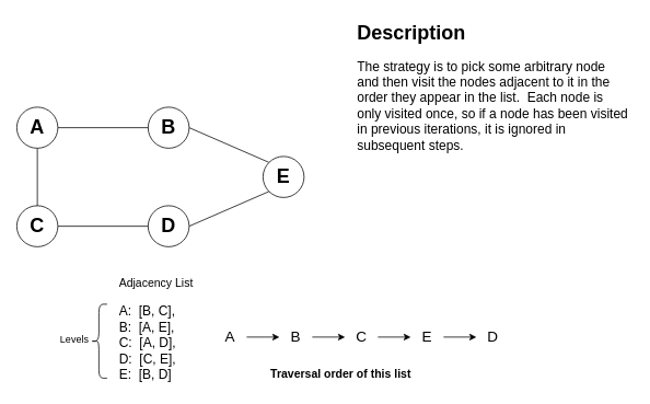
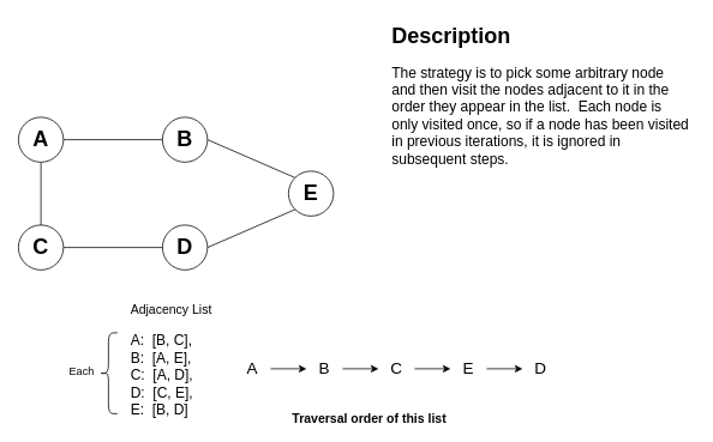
  <mxCell id="0" />
  <mxCell id="1" parent="0" />
  <mxCell id="2" style="rounded=0;orthogonalLoop=1;jettySize=auto;html=1;exitX=1;exitY=0.5;exitDx=0;exitDy=0;entryX=0;entryY=1;entryDx=0;entryDy=0;endArrow=none;endFill=0;" parent="1" source="3" target="11" edge="1"><mxGeometry relative="1" as="geometry" /></mxCell>
  <mxCell id="3" value="&lt;font style=&quot;font-size: 24px;&quot;&gt;&lt;b&gt;D&lt;/b&gt;&lt;/font&gt;" style="ellipse;whiteSpace=wrap;html=1;aspect=fixed;" parent="1" vertex="1"><mxGeometry x="180" y="250" width="50" height="50" as="geometry" /></mxCell>
  <mxCell id="4" style="rounded=0;orthogonalLoop=1;jettySize=auto;html=1;exitX=1;exitY=0.5;exitDx=0;exitDy=0;entryX=0;entryY=0;entryDx=0;entryDy=0;endArrow=none;endFill=0;" parent="1" source="5" target="11" edge="1"><mxGeometry relative="1" as="geometry" /></mxCell>
  <mxCell id="5" value="&lt;font style=&quot;font-size: 24px;&quot;&gt;&lt;b&gt;B&lt;/b&gt;&lt;/font&gt;" style="ellipse;whiteSpace=wrap;html=1;aspect=fixed;" parent="1" vertex="1"><mxGeometry x="180" y="130" width="50" height="50" as="geometry" /></mxCell>
  <mxCell id="6" style="rounded=0;orthogonalLoop=1;jettySize=auto;html=1;exitX=1;exitY=0.5;exitDx=0;exitDy=0;entryX=0;entryY=0.5;entryDx=0;entryDy=0;endArrow=none;endFill=0;" parent="1" source="8" target="5" edge="1"><mxGeometry relative="1" as="geometry" /></mxCell>
  <mxCell id="7" style="rounded=0;orthogonalLoop=1;jettySize=auto;html=1;exitX=0.5;exitY=1;exitDx=0;exitDy=0;entryX=0.5;entryY=0;entryDx=0;entryDy=0;endArrow=none;endFill=0;" parent="1" source="8" target="10" edge="1"><mxGeometry relative="1" as="geometry" /></mxCell>
  <mxCell id="8" value="&lt;font style=&quot;font-size: 24px;&quot;&gt;&lt;b&gt;A&lt;/b&gt;&lt;/font&gt;" style="ellipse;whiteSpace=wrap;html=1;aspect=fixed;" parent="1" vertex="1"><mxGeometry x="20" y="130" width="50" height="50" as="geometry" /></mxCell>
  <mxCell id="9" style="rounded=0;orthogonalLoop=1;jettySize=auto;html=1;exitX=1;exitY=0.5;exitDx=0;exitDy=0;entryX=0;entryY=0.5;entryDx=0;entryDy=0;endArrow=none;endFill=0;" parent="1" source="10" target="3" edge="1"><mxGeometry relative="1" as="geometry" /></mxCell>
  <mxCell id="10" value="&lt;font style=&quot;font-size: 24px;&quot;&gt;&lt;b&gt;C&lt;/b&gt;&lt;/font&gt;" style="ellipse;whiteSpace=wrap;html=1;aspect=fixed;" parent="1" vertex="1"><mxGeometry x="20" y="250" width="50" height="50" as="geometry" /></mxCell>
  <mxCell id="11" value="&lt;font style=&quot;font-size: 24px;&quot;&gt;&lt;b&gt;E&lt;/b&gt;&lt;/font&gt;" style="ellipse;whiteSpace=wrap;html=1;aspect=fixed;" parent="1" vertex="1"><mxGeometry x="320" y="190" width="50" height="50" as="geometry" /></mxCell>
  <mxCell id="12" value="&lt;h1&gt;&lt;font style=&quot;font-size: 24px;&quot;&gt;Description&lt;/font&gt;&lt;/h1&gt;&lt;p&gt;&lt;font size=&quot;3&quot;&gt;The strategy is to pick some arbitrary node and then visit the nodes adjacent to it in the order they appear in the list.&amp;nbsp; Each node is only visited once, so if a node has been visited in previous iterations, it is ignored in subsequent steps.&lt;/font&gt;&lt;/p&gt;" style="text;html=1;strokeColor=none;fillColor=none;spacing=5;spacingTop=-20;whiteSpace=wrap;overflow=hidden;rounded=0;" parent="1" vertex="1"><mxGeometry x="430" y="20" width="340" height="180" as="geometry" /></mxCell>
  <mxCell id="13" value="&lt;font style=&quot;font-size: 14px;&quot;&gt;Adjacency List&lt;br&gt;&lt;br&gt;&lt;/font&gt;&lt;div style=&quot;text-align: left;&quot;&gt;&lt;font size=&quot;3&quot;&gt;A:&amp;nbsp; [B, C],&lt;/font&gt;&lt;/div&gt;&lt;div style=&quot;text-align: left;&quot;&gt;&lt;font size=&quot;3&quot;&gt;B:&amp;nbsp; [A, E],&lt;br&gt;&lt;/font&gt;&lt;/div&gt;&lt;div style=&quot;text-align: left;&quot;&gt;&lt;font size=&quot;3&quot;&gt;C:&amp;nbsp; [A, D],&lt;br&gt;&lt;/font&gt;&lt;/div&gt;&lt;div style=&quot;text-align: left;&quot;&gt;&lt;font size=&quot;3&quot;&gt;D:&amp;nbsp; [C, E],&lt;br&gt;&lt;/font&gt;&lt;/div&gt;&lt;div style=&quot;text-align: left;&quot;&gt;&lt;font size=&quot;3&quot;&gt;E:&amp;nbsp; [B, D]&lt;/font&gt;&lt;br&gt;&lt;/div&gt;" style="text;html=1;strokeColor=none;fillColor=none;align=center;verticalAlign=middle;whiteSpace=wrap;rounded=0;" parent="1" vertex="1"><mxGeometry x="130" y="330" width="120" height="140" as="geometry" /></mxCell>
  <mxCell id="14" style="edgeStyle=orthogonalEdgeStyle;rounded=0;orthogonalLoop=1;jettySize=auto;html=1;exitX=1;exitY=0.5;exitDx=0;exitDy=0;entryX=0;entryY=0.5;entryDx=0;entryDy=0;" parent="1" source="15" target="17" edge="1"><mxGeometry relative="1" as="geometry" /></mxCell>
  <mxCell id="15" value="&lt;font style=&quot;font-size: 18px;&quot;&gt;A&lt;/font&gt;" style="text;html=1;strokeColor=none;fillColor=none;align=center;verticalAlign=middle;whiteSpace=wrap;rounded=0;" parent="1" vertex="1"><mxGeometry x="260" y="390" width="40" height="40" as="geometry" /></mxCell>
  <mxCell id="16" style="edgeStyle=orthogonalEdgeStyle;rounded=0;orthogonalLoop=1;jettySize=auto;html=1;exitX=1;exitY=0.5;exitDx=0;exitDy=0;entryX=0;entryY=0.5;entryDx=0;entryDy=0;" parent="1" source="17" target="19" edge="1"><mxGeometry relative="1" as="geometry" /></mxCell>
  <mxCell id="17" value="&lt;font style=&quot;font-size: 18px;&quot;&gt;B&lt;/font&gt;" style="text;html=1;strokeColor=none;fillColor=none;align=center;verticalAlign=middle;whiteSpace=wrap;rounded=0;" parent="1" vertex="1"><mxGeometry x="340" y="390" width="40" height="40" as="geometry" /></mxCell>
  <mxCell id="18" style="edgeStyle=orthogonalEdgeStyle;rounded=0;orthogonalLoop=1;jettySize=auto;html=1;exitX=1;exitY=0.5;exitDx=0;exitDy=0;entryX=0;entryY=0.5;entryDx=0;entryDy=0;" parent="1" source="19" target="22" edge="1"><mxGeometry relative="1" as="geometry" /></mxCell>
  <mxCell id="19" value="&lt;font style=&quot;font-size: 18px;&quot;&gt;C&lt;/font&gt;" style="text;html=1;strokeColor=none;fillColor=none;align=center;verticalAlign=middle;whiteSpace=wrap;rounded=0;" parent="1" vertex="1"><mxGeometry x="420" y="390" width="40" height="40" as="geometry" /></mxCell>
  <mxCell id="20" value="&lt;font style=&quot;font-size: 18px;&quot;&gt;D&lt;/font&gt;" style="text;html=1;strokeColor=none;fillColor=none;align=center;verticalAlign=middle;whiteSpace=wrap;rounded=0;" parent="1" vertex="1"><mxGeometry x="580" y="390" width="40" height="40" as="geometry" /></mxCell>
  <mxCell id="21" style="edgeStyle=orthogonalEdgeStyle;rounded=0;orthogonalLoop=1;jettySize=auto;html=1;exitX=1;exitY=0.5;exitDx=0;exitDy=0;entryX=0;entryY=0.5;entryDx=0;entryDy=0;" parent="1" source="22" target="20" edge="1"><mxGeometry relative="1" as="geometry" /></mxCell>
  <mxCell id="22" value="&lt;font style=&quot;font-size: 18px;&quot;&gt;E&lt;/font&gt;" style="text;html=1;strokeColor=none;fillColor=none;align=center;verticalAlign=middle;whiteSpace=wrap;rounded=0;" parent="1" vertex="1"><mxGeometry x="500" y="390" width="40" height="40" as="geometry" /></mxCell>
- <mxCell id="23" value="&lt;font style=&quot;font-size: 14px;&quot;&gt;&lt;b&gt;Traversal order of this list&lt;/b&gt;&lt;/font&gt;" style="text;html=1;strokeColor=none;fillColor=none;align=center;verticalAlign=middle;whiteSpace=wrap;rounded=0;" parent="1" vertex="1"><mxGeometry x="320" y="440" width="190" height="30" as="geometry" /></mxCell>
+ <mxCell id="23" value="&lt;font style=&quot;font-size: 14px;&quot;&gt;&lt;b&gt;Traversal order of this list&lt;/b&gt;&lt;/font&gt;" style="text;html=1;strokeColor=none;fillColor=none;align=center;verticalAlign=middle;whiteSpace=wrap;rounded=0;" parent="1" vertex="1"><mxGeometry x="315" y="450" width="190" height="30" as="geometry" /></mxCell>
  <mxCell id="24" value="" style="shape=curlyBracket;whiteSpace=wrap;html=1;rounded=1;labelPosition=left;verticalLabelPosition=middle;align=right;verticalAlign=middle;" vertex="1" parent="1"><mxGeometry x="110" y="370" width="20" height="90" as="geometry" /></mxCell>
- <mxCell id="25" value="Levels" style="text;html=1;align=center;verticalAlign=middle;resizable=0;points=[];autosize=1;strokeColor=none;fillColor=none;" vertex="1" parent="1"><mxGeometry x="60" y="398" width="60" height="30" as="geometry" /></mxCell>
+ <mxCell id="25" value="Each" style="text;html=1;align=center;verticalAlign=middle;resizable=0;points=[];autosize=1;strokeColor=none;fillColor=none;" vertex="1" parent="1"><mxGeometry x="60" y="398" width="60" height="30" as="geometry" /></mxCell>
